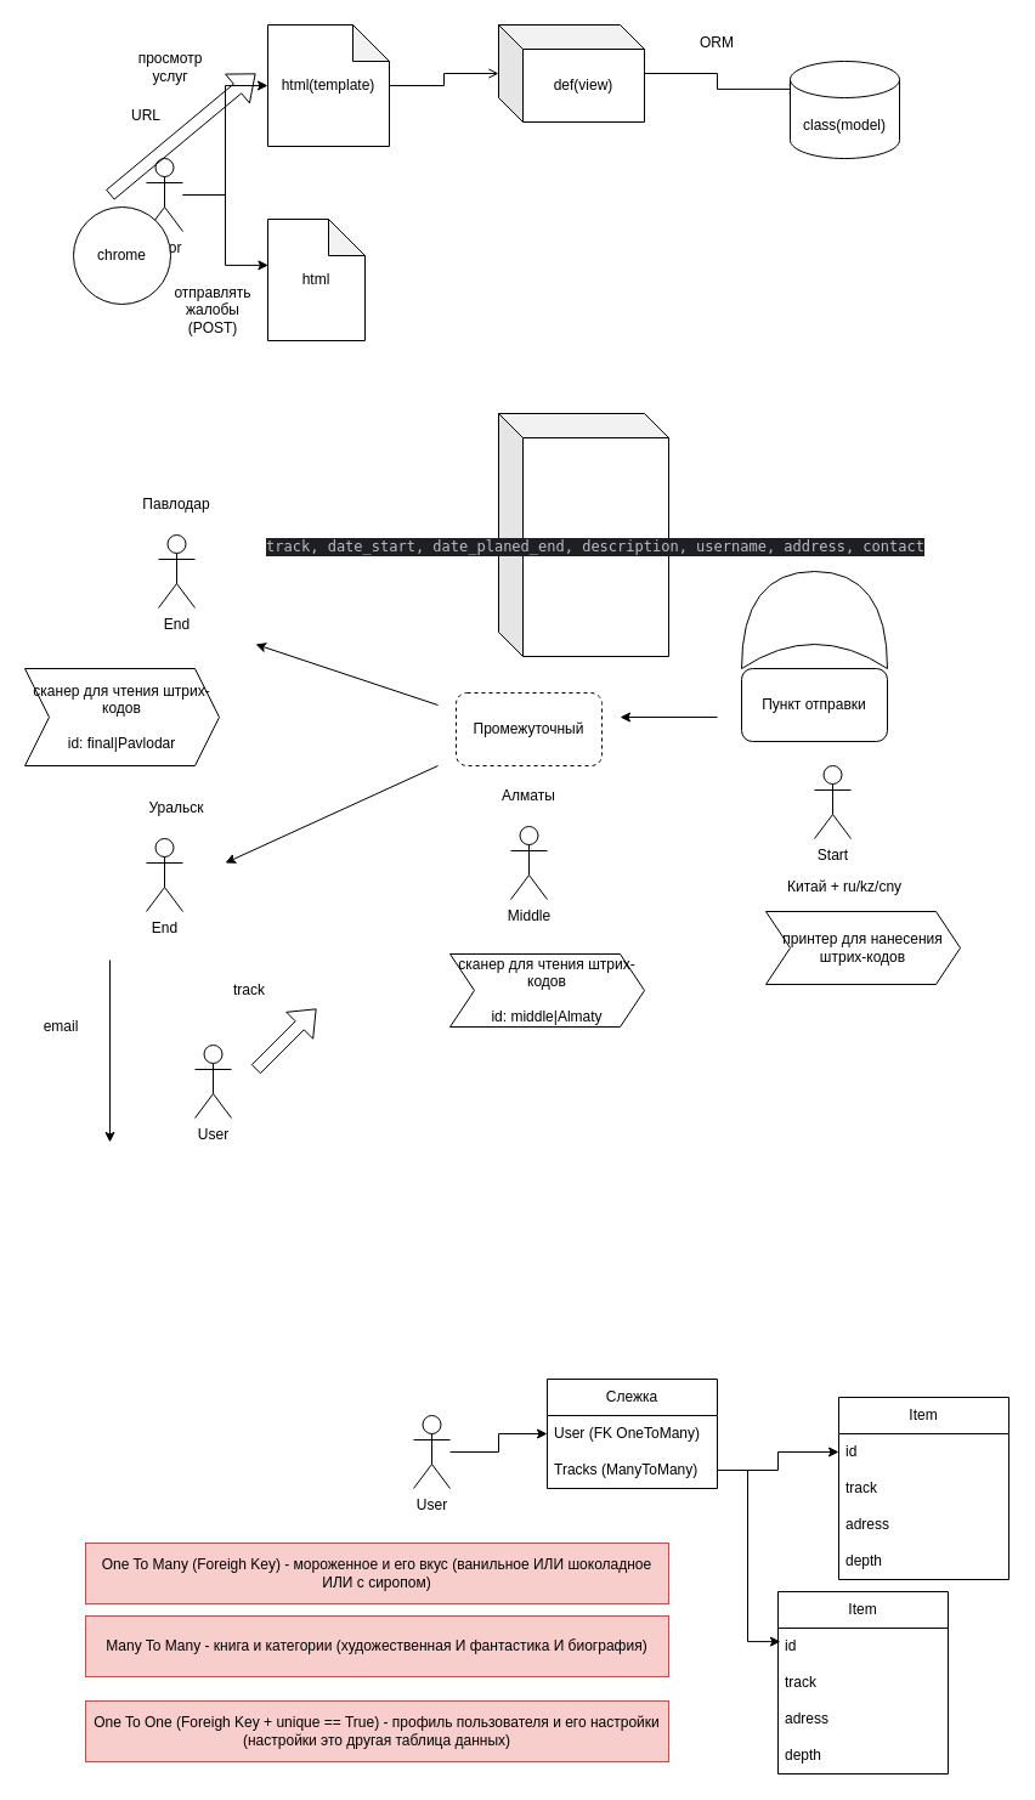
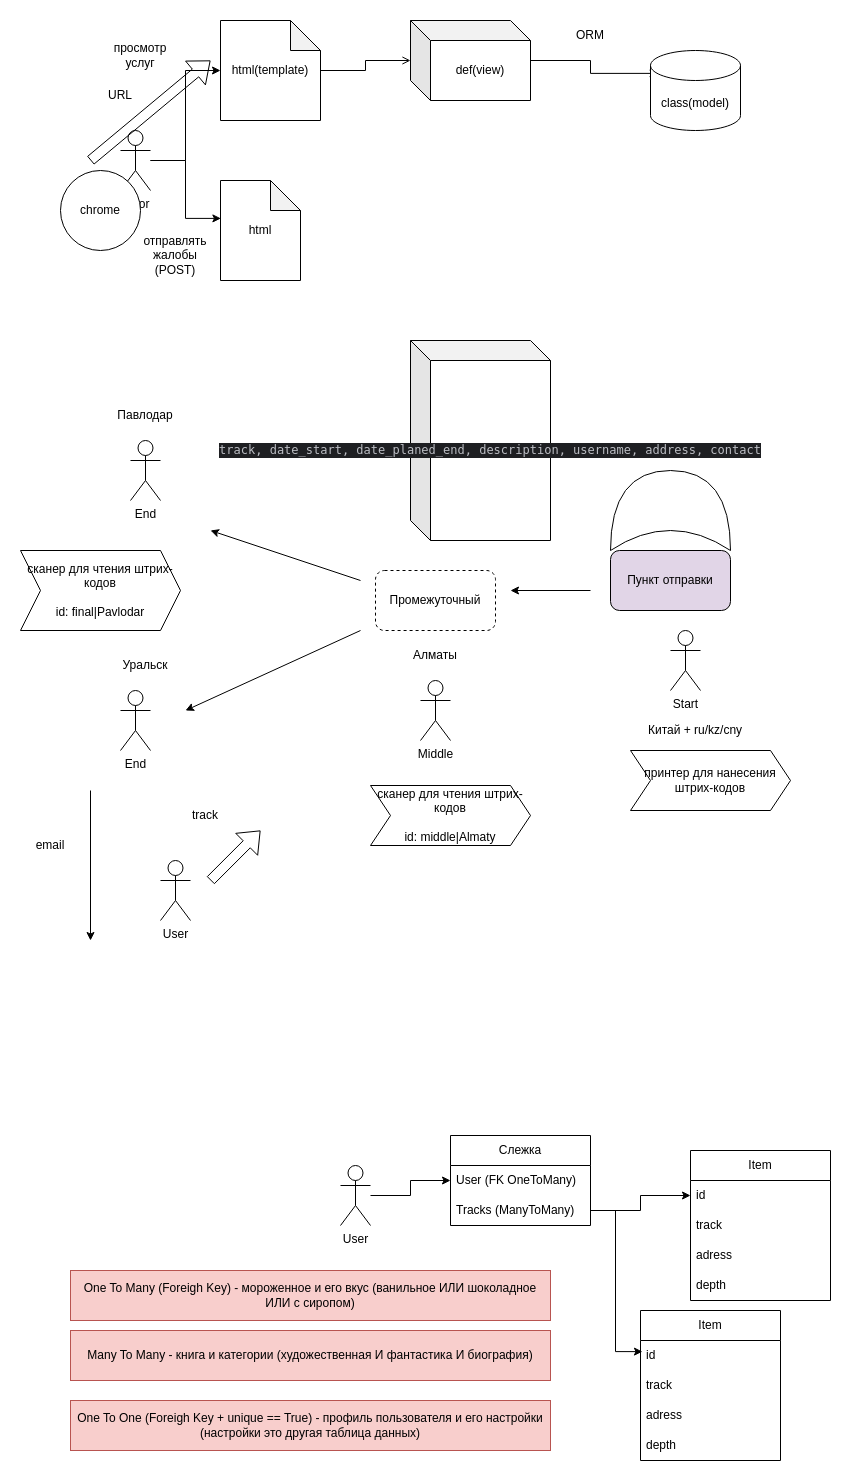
  <mxCell id="0" />
  <mxCell id="1" parent="0" />
  <mxCell id="2" style="edgeStyle=orthogonalEdgeStyle;rounded=0;orthogonalLoop=1;jettySize=auto;html=1;entryX=0;entryY=0.5;entryDx=0;entryDy=0;entryPerimeter=0;" parent="1" source="4" target="6" edge="1"><mxGeometry relative="1" as="geometry" /></mxCell>
  <mxCell id="3" style="edgeStyle=orthogonalEdgeStyle;rounded=0;orthogonalLoop=1;jettySize=auto;html=1;entryX=0.005;entryY=0.379;entryDx=0;entryDy=0;entryPerimeter=0;" parent="1" source="4" target="9" edge="1"><mxGeometry relative="1" as="geometry" /></mxCell>
  <mxCell id="4" value="Actor" style="shape=umlActor;verticalLabelPosition=bottom;verticalAlign=top;html=1;outlineConnect=0;" parent="1" vertex="1"><mxGeometry x="120" y="130" width="30" height="60" as="geometry" /></mxCell>
  <mxCell id="5" style="edgeStyle=orthogonalEdgeStyle;rounded=0;orthogonalLoop=1;jettySize=auto;html=1;endArrow=open;" parent="1" source="6" target="11" edge="1"><mxGeometry relative="1" as="geometry" /></mxCell>
  <mxCell id="6" value="html(template)" style="shape=note;whiteSpace=wrap;html=1;backgroundOutline=1;darkOpacity=0.05;" parent="1" vertex="1"><mxGeometry x="220" y="20" width="100" height="100" as="geometry" /></mxCell>
  <mxCell id="7" value="просмотр услуг" style="text;html=1;strokeColor=none;fillColor=none;align=center;verticalAlign=middle;whiteSpace=wrap;rounded=0;" parent="1" vertex="1"><mxGeometry x="110" y="40" width="60" height="30" as="geometry" /></mxCell>
  <mxCell id="8" value="отправлять жалобы (POST)" style="text;html=1;strokeColor=none;fillColor=none;align=center;verticalAlign=middle;whiteSpace=wrap;rounded=0;" parent="1" vertex="1"><mxGeometry x="140" y="230" width="70" height="50" as="geometry" /></mxCell>
  <mxCell id="9" value="html" style="shape=note;whiteSpace=wrap;html=1;backgroundOutline=1;darkOpacity=0.05;" parent="1" vertex="1"><mxGeometry x="220" y="180" width="80" height="100" as="geometry" /></mxCell>
  <mxCell id="10" style="edgeStyle=orthogonalEdgeStyle;rounded=0;orthogonalLoop=1;jettySize=auto;html=1;entryX=0.084;entryY=0.286;entryDx=0;entryDy=0;entryPerimeter=0;" parent="1" source="11" target="12" edge="1"><mxGeometry relative="1" as="geometry" /></mxCell>
  <mxCell id="11" value="def(view)" style="shape=cube;whiteSpace=wrap;html=1;boundedLbl=1;backgroundOutline=1;darkOpacity=0.05;darkOpacity2=0.1;" parent="1" vertex="1"><mxGeometry x="410" y="20" width="120" height="80" as="geometry" /></mxCell>
  <mxCell id="12" value="class(model)" style="shape=cylinder3;whiteSpace=wrap;html=1;boundedLbl=1;backgroundOutline=1;size=15;" parent="1" vertex="1"><mxGeometry x="650" y="50" width="90" height="80" as="geometry" /></mxCell>
  <mxCell id="13" value="ORM" style="text;html=1;strokeColor=none;fillColor=none;align=center;verticalAlign=middle;whiteSpace=wrap;rounded=0;" parent="1" vertex="1"><mxGeometry x="560" y="20" width="60" height="30" as="geometry" /></mxCell>
  <mxCell id="14" value="chrome" style="ellipse;whiteSpace=wrap;html=1;aspect=fixed;" parent="1" vertex="1"><mxGeometry x="60" y="170" width="80" height="80" as="geometry" /></mxCell>
  <mxCell id="15" value="" style="shape=flexArrow;endArrow=classic;html=1;rounded=0;" parent="1" edge="1"><mxGeometry width="50" height="50" relative="1" as="geometry"><mxPoint x="90" y="160" as="sourcePoint" /><mxPoint x="210" y="60" as="targetPoint" /></mxGeometry></mxCell>
  <mxCell id="16" value="URL" style="text;html=1;strokeColor=none;fillColor=none;align=center;verticalAlign=middle;whiteSpace=wrap;rounded=0;" parent="1" vertex="1"><mxGeometry x="90" y="80" width="60" height="30" as="geometry" /></mxCell>
  <mxCell id="17" value="End" style="shape=umlActor;verticalLabelPosition=bottom;verticalAlign=top;html=1;outlineConnect=0;" parent="1" vertex="1"><mxGeometry x="120" y="690" width="30" height="60" as="geometry" /></mxCell>
  <mxCell id="18" value="Start" style="shape=umlActor;verticalLabelPosition=bottom;verticalAlign=top;html=1;outlineConnect=0;" parent="1" vertex="1"><mxGeometry x="670" y="630" width="30" height="60" as="geometry" /></mxCell>
  <mxCell id="19" value="Китай + ru/kz/cny" style="text;html=1;strokeColor=none;fillColor=none;align=center;verticalAlign=middle;whiteSpace=wrap;rounded=0;" parent="1" vertex="1"><mxGeometry x="640" y="710" width="110" height="40" as="geometry" /></mxCell>
- <mxCell id="20" value="Пункт отправки" style="rounded=1;whiteSpace=wrap;html=1;" parent="1" vertex="1"><mxGeometry x="610" y="550" width="120" height="60" as="geometry" /></mxCell>
+ <mxCell id="20" value="Пункт отправки" style="rounded=1;whiteSpace=wrap;html=1;fillColor=#e1d5e7;" parent="1" vertex="1"><mxGeometry x="610" y="550" width="120" height="60" as="geometry" /></mxCell>
  <mxCell id="21" value="" style="shape=xor;whiteSpace=wrap;html=1;rotation=-90;" parent="1" vertex="1"><mxGeometry x="630" y="450" width="80" height="120" as="geometry" /></mxCell>
  <mxCell id="22" value="Промежуточный" style="rounded=1;whiteSpace=wrap;html=1;dashed=1;" parent="1" vertex="1"><mxGeometry x="375" y="570" width="120" height="60" as="geometry" /></mxCell>
  <mxCell id="23" value="Алматы" style="text;html=1;strokeColor=none;fillColor=none;align=center;verticalAlign=middle;whiteSpace=wrap;rounded=0;" parent="1" vertex="1"><mxGeometry x="405" y="640" width="60" height="30" as="geometry" /></mxCell>
  <mxCell id="24" value="End" style="shape=umlActor;verticalLabelPosition=bottom;verticalAlign=top;html=1;outlineConnect=0;" parent="1" vertex="1"><mxGeometry x="130" y="440" width="30" height="60" as="geometry" /></mxCell>
  <mxCell id="25" value="Уральск" style="text;html=1;strokeColor=none;fillColor=none;align=center;verticalAlign=middle;whiteSpace=wrap;rounded=0;" parent="1" vertex="1"><mxGeometry x="115" y="650" width="60" height="30" as="geometry" /></mxCell>
  <mxCell id="26" value="Павлодар" style="text;html=1;strokeColor=none;fillColor=none;align=center;verticalAlign=middle;whiteSpace=wrap;rounded=0;" parent="1" vertex="1"><mxGeometry x="115" y="400" width="60" height="30" as="geometry" /></mxCell>
  <mxCell id="27" value="" style="endArrow=classic;html=1;rounded=0;" parent="1" edge="1"><mxGeometry width="50" height="50" relative="1" as="geometry"><mxPoint x="590" y="590" as="sourcePoint" /><mxPoint x="510" y="590" as="targetPoint" /></mxGeometry></mxCell>
  <mxCell id="28" value="" style="endArrow=classic;html=1;rounded=0;" parent="1" edge="1"><mxGeometry width="50" height="50" relative="1" as="geometry"><mxPoint x="360" y="580" as="sourcePoint" /><mxPoint x="210" y="530" as="targetPoint" /></mxGeometry></mxCell>
  <mxCell id="29" value="" style="endArrow=classic;html=1;rounded=0;" parent="1" edge="1"><mxGeometry width="50" height="50" relative="1" as="geometry"><mxPoint x="360" y="630" as="sourcePoint" /><mxPoint x="185" y="710" as="targetPoint" /></mxGeometry></mxCell>
  <mxCell id="30" value="Middle" style="shape=umlActor;verticalLabelPosition=bottom;verticalAlign=top;html=1;outlineConnect=0;" parent="1" vertex="1"><mxGeometry x="420" y="680" width="30" height="60" as="geometry" /></mxCell>
  <mxCell id="31" value="User" style="shape=umlActor;verticalLabelPosition=bottom;verticalAlign=top;html=1;outlineConnect=0;" parent="1" vertex="1"><mxGeometry x="160" y="860" width="30" height="60" as="geometry" /></mxCell>
  <mxCell id="32" value="" style="shape=flexArrow;endArrow=classic;html=1;rounded=0;" parent="1" edge="1"><mxGeometry width="50" height="50" relative="1" as="geometry"><mxPoint x="210" y="880" as="sourcePoint" /><mxPoint x="260" y="830" as="targetPoint" /></mxGeometry></mxCell>
  <mxCell id="33" value="track" style="text;html=1;strokeColor=none;fillColor=none;align=center;verticalAlign=middle;whiteSpace=wrap;rounded=0;" parent="1" vertex="1"><mxGeometry x="175" y="800" width="60" height="30" as="geometry" /></mxCell>
  <mxCell id="34" value="" style="endArrow=classic;html=1;rounded=0;" parent="1" edge="1"><mxGeometry width="50" height="50" relative="1" as="geometry"><mxPoint x="90" y="790" as="sourcePoint" /><mxPoint x="90" y="940" as="targetPoint" /></mxGeometry></mxCell>
  <mxCell id="35" value="email" style="text;html=1;strokeColor=none;fillColor=none;align=center;verticalAlign=middle;whiteSpace=wrap;rounded=0;" parent="1" vertex="1"><mxGeometry x="20" y="830" width="60" height="30" as="geometry" /></mxCell>
  <mxCell id="36" value="&lt;div style=&quot;background-color:#1e1f22;color:#bcbec4&quot;&gt;&lt;pre style=&quot;font-family:'JetBrains Mono',monospace;font-size:16,5pt;&quot;&gt;track, date_start, date_planed_end, description, username, address, contact&lt;/pre&gt;&lt;/div&gt;" style="shape=cube;whiteSpace=wrap;html=1;boundedLbl=1;backgroundOutline=1;darkOpacity=0.05;darkOpacity2=0.1;" parent="1" vertex="1"><mxGeometry x="410" y="340" width="140" height="200" as="geometry" /></mxCell>
  <mxCell id="37" value="принтер для нанесения штрих-кодов" style="shape=step;perimeter=stepPerimeter;whiteSpace=wrap;html=1;fixedSize=1;" parent="1" vertex="1"><mxGeometry x="630" y="750" width="160" height="60" as="geometry" /></mxCell>
  <mxCell id="38" value="сканер для чтения штрих-кодов&lt;br&gt;&lt;br&gt;id: middle|Almaty" style="shape=step;perimeter=stepPerimeter;whiteSpace=wrap;html=1;fixedSize=1;" parent="1" vertex="1"><mxGeometry x="370" y="785" width="160" height="60" as="geometry" /></mxCell>
  <mxCell id="39" value="сканер для чтения штрих-кодов&lt;br&gt;&lt;br&gt;id: final|Pavlodar" style="shape=step;perimeter=stepPerimeter;whiteSpace=wrap;html=1;fixedSize=1;" parent="1" vertex="1"><mxGeometry x="20" y="550" width="160" height="80" as="geometry" /></mxCell>
  <mxCell id="40" style="edgeStyle=orthogonalEdgeStyle;rounded=0;orthogonalLoop=1;jettySize=auto;html=1;entryX=0;entryY=0.5;entryDx=0;entryDy=0;" edge="1" parent="1" source="41" target="43"><mxGeometry relative="1" as="geometry" /></mxCell>
  <mxCell id="41" value="User" style="shape=umlActor;verticalLabelPosition=bottom;verticalAlign=top;html=1;outlineConnect=0;" vertex="1" parent="1"><mxGeometry x="340" y="1165" width="30" height="60" as="geometry" /></mxCell>
  <mxCell id="42" value="Слежка" style="swimlane;fontStyle=0;childLayout=stackLayout;horizontal=1;startSize=30;horizontalStack=0;resizeParent=1;resizeParentMax=0;resizeLast=0;collapsible=1;marginBottom=0;whiteSpace=wrap;html=1;" vertex="1" parent="1"><mxGeometry x="450" y="1135" width="140" height="90" as="geometry" /></mxCell>
  <mxCell id="43" value="User (FK OneToMany)" style="text;strokeColor=none;fillColor=none;align=left;verticalAlign=middle;spacingLeft=4;spacingRight=4;overflow=hidden;points=[[0,0.5],[1,0.5]];portConstraint=eastwest;rotatable=0;whiteSpace=wrap;html=1;" vertex="1" parent="42"><mxGeometry y="30" width="140" height="30" as="geometry" /></mxCell>
  <mxCell id="44" value="Tracks (ManyToMany)" style="text;strokeColor=none;fillColor=none;align=left;verticalAlign=middle;spacingLeft=4;spacingRight=4;overflow=hidden;points=[[0,0.5],[1,0.5]];portConstraint=eastwest;rotatable=0;whiteSpace=wrap;html=1;" vertex="1" parent="42"><mxGeometry y="60" width="140" height="30" as="geometry" /></mxCell>
  <mxCell id="45" value="Item" style="swimlane;fontStyle=0;childLayout=stackLayout;horizontal=1;startSize=30;horizontalStack=0;resizeParent=1;resizeParentMax=0;resizeLast=0;collapsible=1;marginBottom=0;whiteSpace=wrap;html=1;" vertex="1" parent="1"><mxGeometry x="690" y="1150" width="140" height="150" as="geometry" /></mxCell>
  <mxCell id="46" value="id" style="text;strokeColor=none;fillColor=none;align=left;verticalAlign=middle;spacingLeft=4;spacingRight=4;overflow=hidden;points=[[0,0.5],[1,0.5]];portConstraint=eastwest;rotatable=0;whiteSpace=wrap;html=1;" vertex="1" parent="45"><mxGeometry y="30" width="140" height="30" as="geometry" /></mxCell>
  <mxCell id="47" value="track" style="text;strokeColor=none;fillColor=none;align=left;verticalAlign=middle;spacingLeft=4;spacingRight=4;overflow=hidden;points=[[0,0.5],[1,0.5]];portConstraint=eastwest;rotatable=0;whiteSpace=wrap;html=1;" vertex="1" parent="45"><mxGeometry y="60" width="140" height="30" as="geometry" /></mxCell>
  <mxCell id="48" value="adress" style="text;strokeColor=none;fillColor=none;align=left;verticalAlign=middle;spacingLeft=4;spacingRight=4;overflow=hidden;points=[[0,0.5],[1,0.5]];portConstraint=eastwest;rotatable=0;whiteSpace=wrap;html=1;" vertex="1" parent="45"><mxGeometry y="90" width="140" height="30" as="geometry" /></mxCell>
  <mxCell id="49" value="depth" style="text;strokeColor=none;fillColor=none;align=left;verticalAlign=middle;spacingLeft=4;spacingRight=4;overflow=hidden;points=[[0,0.5],[1,0.5]];portConstraint=eastwest;rotatable=0;whiteSpace=wrap;html=1;" vertex="1" parent="45"><mxGeometry y="120" width="140" height="30" as="geometry" /></mxCell>
  <mxCell id="50" style="edgeStyle=orthogonalEdgeStyle;rounded=0;orthogonalLoop=1;jettySize=auto;html=1;" edge="1" parent="1" source="44" target="46"><mxGeometry relative="1" as="geometry" /></mxCell>
  <mxCell id="51" value="Item" style="swimlane;fontStyle=0;childLayout=stackLayout;horizontal=1;startSize=30;horizontalStack=0;resizeParent=1;resizeParentMax=0;resizeLast=0;collapsible=1;marginBottom=0;whiteSpace=wrap;html=1;" vertex="1" parent="1"><mxGeometry x="640" y="1310" width="140" height="150" as="geometry" /></mxCell>
  <mxCell id="52" value="id" style="text;strokeColor=none;fillColor=none;align=left;verticalAlign=middle;spacingLeft=4;spacingRight=4;overflow=hidden;points=[[0,0.5],[1,0.5]];portConstraint=eastwest;rotatable=0;whiteSpace=wrap;html=1;" vertex="1" parent="51"><mxGeometry y="30" width="140" height="30" as="geometry" /></mxCell>
  <mxCell id="53" value="track" style="text;strokeColor=none;fillColor=none;align=left;verticalAlign=middle;spacingLeft=4;spacingRight=4;overflow=hidden;points=[[0,0.5],[1,0.5]];portConstraint=eastwest;rotatable=0;whiteSpace=wrap;html=1;" vertex="1" parent="51"><mxGeometry y="60" width="140" height="30" as="geometry" /></mxCell>
  <mxCell id="54" value="adress" style="text;strokeColor=none;fillColor=none;align=left;verticalAlign=middle;spacingLeft=4;spacingRight=4;overflow=hidden;points=[[0,0.5],[1,0.5]];portConstraint=eastwest;rotatable=0;whiteSpace=wrap;html=1;" vertex="1" parent="51"><mxGeometry y="90" width="140" height="30" as="geometry" /></mxCell>
  <mxCell id="55" value="depth" style="text;strokeColor=none;fillColor=none;align=left;verticalAlign=middle;spacingLeft=4;spacingRight=4;overflow=hidden;points=[[0,0.5],[1,0.5]];portConstraint=eastwest;rotatable=0;whiteSpace=wrap;html=1;" vertex="1" parent="51"><mxGeometry y="120" width="140" height="30" as="geometry" /></mxCell>
  <mxCell id="56" style="edgeStyle=orthogonalEdgeStyle;rounded=0;orthogonalLoop=1;jettySize=auto;html=1;entryX=0.014;entryY=0.371;entryDx=0;entryDy=0;entryPerimeter=0;" edge="1" parent="1" source="44" target="52"><mxGeometry relative="1" as="geometry" /></mxCell>
  <mxCell id="57" value="One To Many (Foreigh Key) - мороженное и его вкус (ванильное ИЛИ шоколадное ИЛИ с сиропом)" style="text;html=1;strokeColor=#b85450;fillColor=#f8cecc;align=center;verticalAlign=middle;whiteSpace=wrap;rounded=0;" vertex="1" parent="1"><mxGeometry x="70" y="1270" width="480" height="50" as="geometry" /></mxCell>
  <mxCell id="58" value="Many To Many - книга и категории (художественная И фантастика И биография)" style="text;html=1;strokeColor=#b85450;fillColor=#f8cecc;align=center;verticalAlign=middle;whiteSpace=wrap;rounded=0;" vertex="1" parent="1"><mxGeometry x="70" y="1330" width="480" height="50" as="geometry" /></mxCell>
  <mxCell id="59" value="One To One (Foreigh Key + unique == True) - профиль пользователя и его настройки (настройки это другая таблица данных)" style="text;html=1;strokeColor=#b85450;fillColor=#f8cecc;align=center;verticalAlign=middle;whiteSpace=wrap;rounded=0;" vertex="1" parent="1"><mxGeometry x="70" y="1400" width="480" height="50" as="geometry" /></mxCell>
